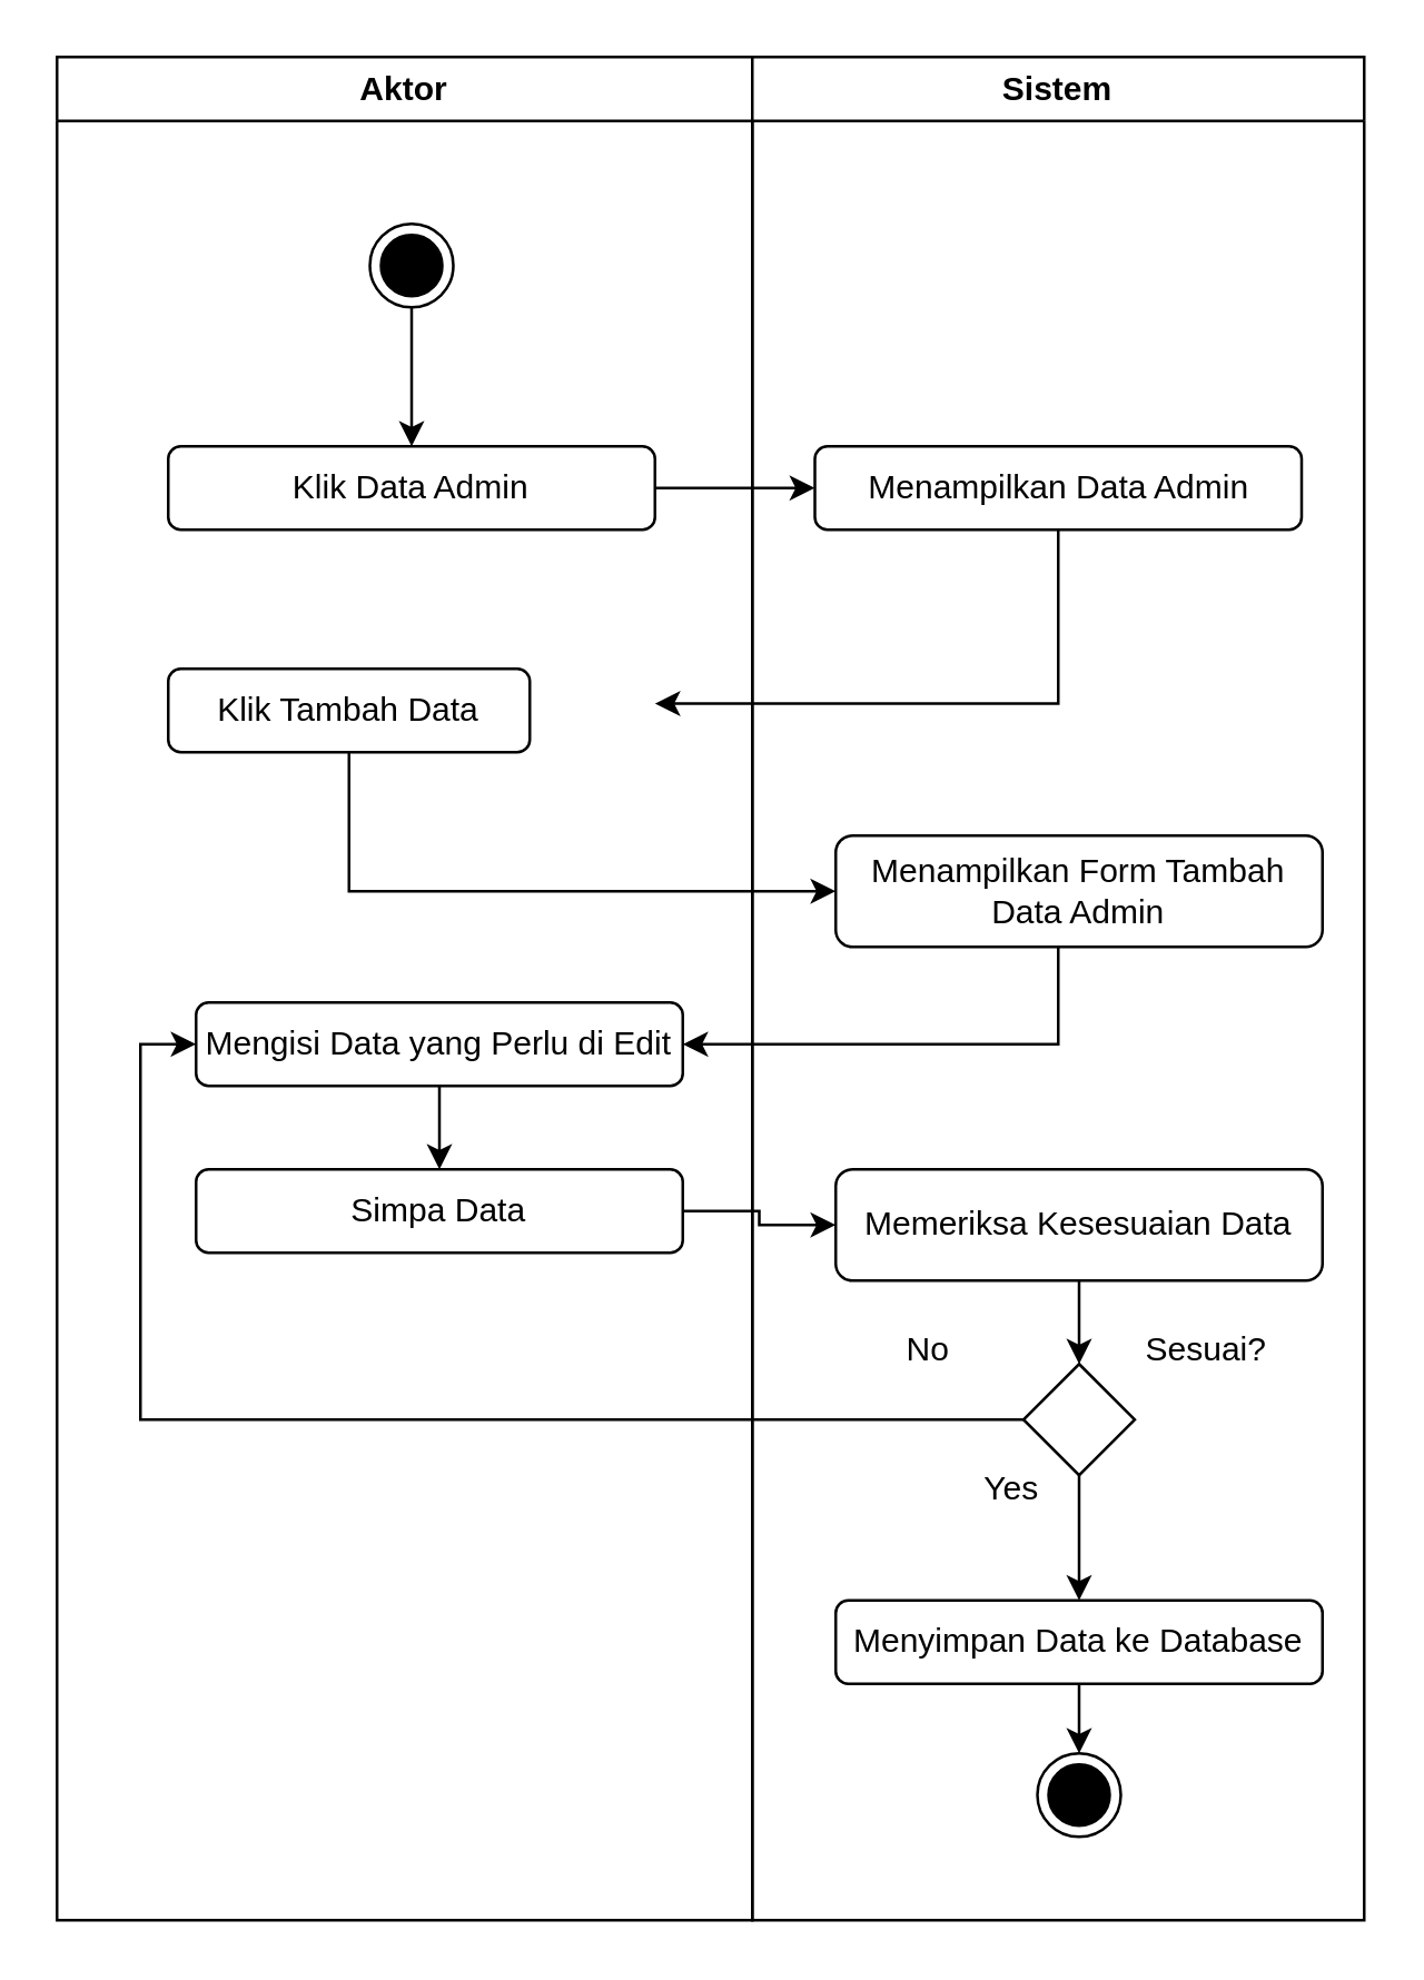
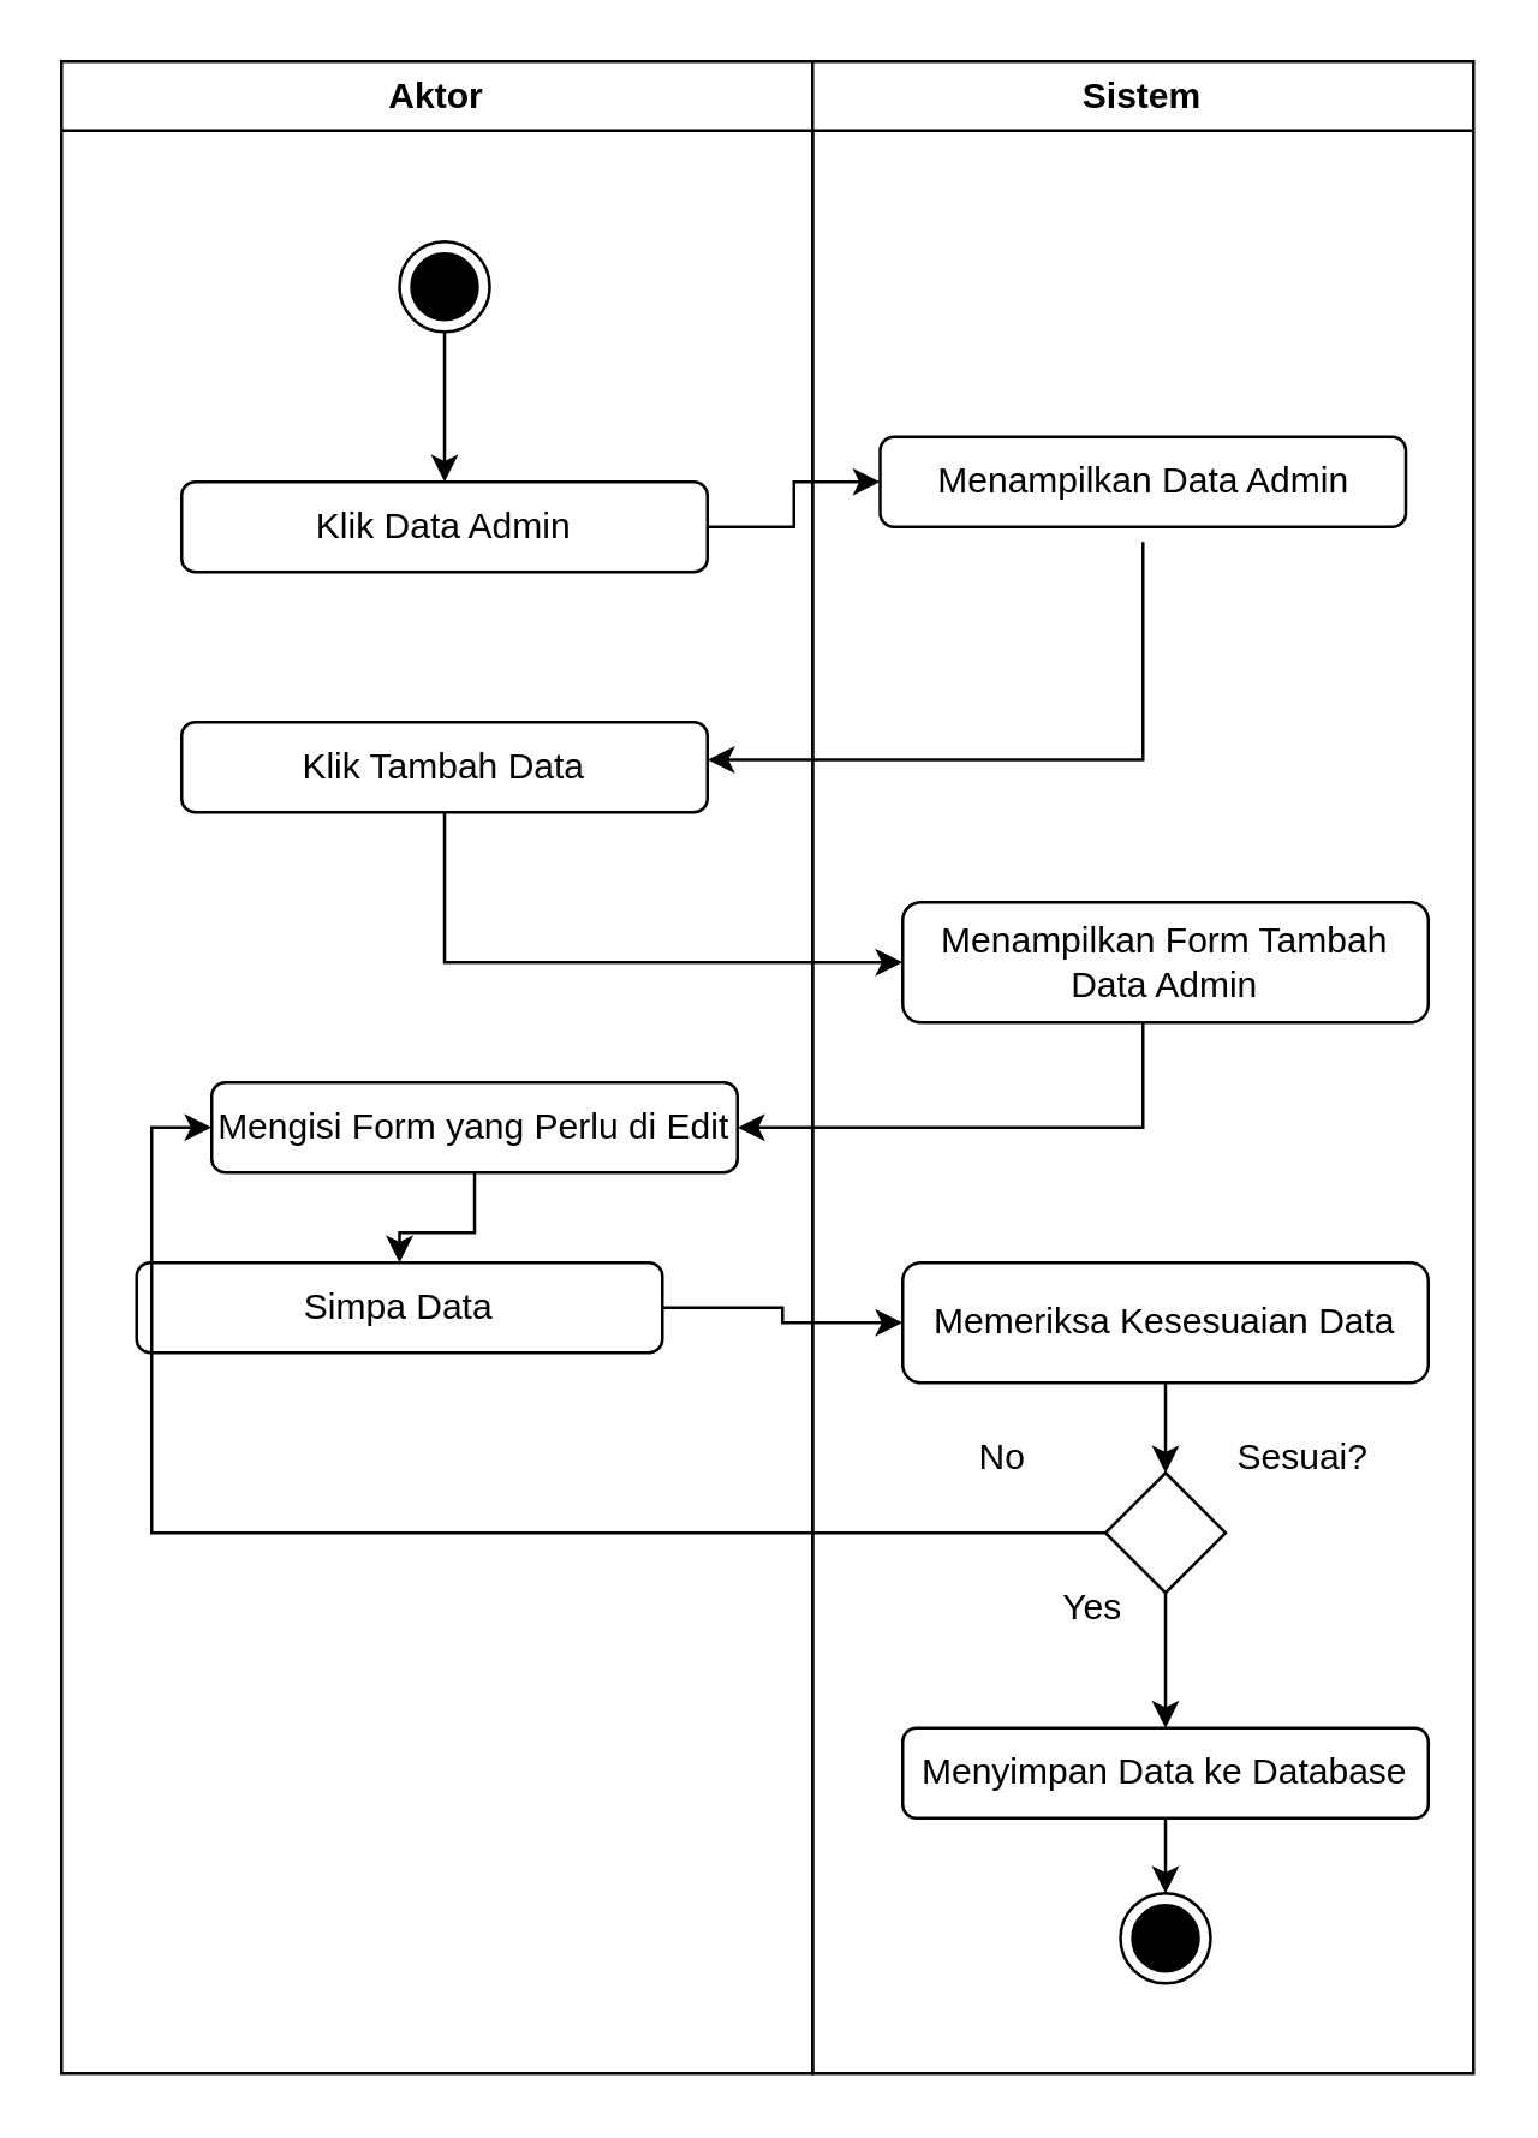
  <mxCell id="0" />
  <mxCell id="1" parent="0" />
  <mxCell id="2" value="Aktor" style="swimlane;whiteSpace=wrap;html=1;" vertex="1" parent="1"><mxGeometry x="20" y="20" width="250" height="670" as="geometry" /></mxCell>
  <mxCell id="3" style="edgeStyle=orthogonalEdgeStyle;rounded=0;orthogonalLoop=1;jettySize=auto;html=1;entryX=0.5;entryY=0;entryDx=0;entryDy=0;" edge="1" parent="2" source="4" target="5"><mxGeometry relative="1" as="geometry" /></mxCell>
  <mxCell id="4" value="" style="ellipse;html=1;shape=endState;fillColor=#000000;strokeColor=#000000;" vertex="1" parent="2"><mxGeometry x="112.5" y="60" width="30" height="30" as="geometry" /></mxCell>
  <mxCell id="5" value="Klik Data Admin" style="rounded=1;whiteSpace=wrap;html=1;" vertex="1" parent="2"><mxGeometry x="40" y="140" width="175" height="30" as="geometry" /></mxCell>
- <mxCell id="6" value="Klik Tambah Data" style="rounded=1;whiteSpace=wrap;html=1;" vertex="1" parent="2"><mxGeometry x="40" y="220" width="130" height="30" as="geometry" /></mxCell>
- <mxCell id="7" value="Simpa Data" style="rounded=1;whiteSpace=wrap;html=1;" vertex="1" parent="2"><mxGeometry x="50" y="400" width="175" height="30" as="geometry" /></mxCell>
+ <mxCell id="6" value="Klik Tambah Data" style="rounded=1;whiteSpace=wrap;html=1;" vertex="1" parent="2"><mxGeometry x="40" y="220" width="175" height="30" as="geometry" /></mxCell>
+ <mxCell id="7" value="Simpa Data" style="rounded=1;whiteSpace=wrap;html=1;" vertex="1" parent="2"><mxGeometry x="25" y="400" width="175" height="30" as="geometry" /></mxCell>
  <mxCell id="8" style="edgeStyle=orthogonalEdgeStyle;rounded=0;orthogonalLoop=1;jettySize=auto;html=1;entryX=1;entryY=0.75;entryDx=0;entryDy=0;" edge="1" parent="2"><mxGeometry relative="1" as="geometry"><mxPoint x="360" y="160" as="sourcePoint" /><mxPoint x="215" y="232.5" as="targetPoint" /><Array as="points"><mxPoint x="360" y="233" /></Array></mxGeometry></mxCell>
  <mxCell id="9" style="edgeStyle=orthogonalEdgeStyle;rounded=0;orthogonalLoop=1;jettySize=auto;html=1;entryX=0.5;entryY=0;entryDx=0;entryDy=0;" edge="1" parent="2" source="10" target="7"><mxGeometry relative="1" as="geometry" /></mxCell>
- <mxCell id="10" value="Mengisi Data yang Perlu di Edit" style="rounded=1;whiteSpace=wrap;html=1;" vertex="1" parent="2"><mxGeometry x="50" y="340" width="175" height="30" as="geometry" /></mxCell>
+ <mxCell id="10" value="Mengisi Form yang Perlu di Edit" style="rounded=1;whiteSpace=wrap;html=1;" vertex="1" parent="2"><mxGeometry x="50" y="340" width="175" height="30" as="geometry" /></mxCell>
  <mxCell id="11" value="Sistem" style="swimlane;whiteSpace=wrap;html=1;" vertex="1" parent="1"><mxGeometry x="270" y="20" width="220" height="670" as="geometry" /></mxCell>
- <mxCell id="12" value="Menampilkan Data Admin" style="rounded=1;whiteSpace=wrap;html=1;" vertex="1" parent="11"><mxGeometry x="22.5" y="140" width="175" height="30" as="geometry" /></mxCell>
+ <mxCell id="12" value="Menampilkan Data Admin" style="rounded=1;whiteSpace=wrap;html=1;" vertex="1" parent="11"><mxGeometry x="22.5" y="125" width="175" height="30" as="geometry" /></mxCell>
  <mxCell id="13" value="Menampilkan Form Tambah Data Admin" style="rounded=1;whiteSpace=wrap;html=1;" vertex="1" parent="11"><mxGeometry x="30" y="280" width="175" height="40" as="geometry" /></mxCell>
  <mxCell id="14" style="edgeStyle=orthogonalEdgeStyle;rounded=0;orthogonalLoop=1;jettySize=auto;html=1;entryX=0.5;entryY=0;entryDx=0;entryDy=0;" edge="1" parent="11" source="15" target="17"><mxGeometry relative="1" as="geometry" /></mxCell>
  <mxCell id="15" value="Memeriksa Kesesuaian Data" style="rounded=1;whiteSpace=wrap;html=1;" vertex="1" parent="11"><mxGeometry x="30" y="400" width="175" height="40" as="geometry" /></mxCell>
  <mxCell id="16" style="edgeStyle=orthogonalEdgeStyle;rounded=0;orthogonalLoop=1;jettySize=auto;html=1;" edge="1" parent="11" source="17" target="19"><mxGeometry relative="1" as="geometry" /></mxCell>
  <mxCell id="17" value="" style="rhombus;whiteSpace=wrap;html=1;" vertex="1" parent="11"><mxGeometry x="97.5" y="470" width="40" height="40" as="geometry" /></mxCell>
  <mxCell id="18" style="edgeStyle=orthogonalEdgeStyle;rounded=0;orthogonalLoop=1;jettySize=auto;html=1;" edge="1" parent="11" source="19" target="20"><mxGeometry relative="1" as="geometry" /></mxCell>
  <mxCell id="19" value="Menyimpan Data ke Database" style="rounded=1;whiteSpace=wrap;html=1;" vertex="1" parent="11"><mxGeometry x="30" y="555" width="175" height="30" as="geometry" /></mxCell>
  <mxCell id="20" value="" style="ellipse;html=1;shape=endState;fillColor=#000000;strokeColor=#000000;" vertex="1" parent="11"><mxGeometry x="102.5" y="610" width="30" height="30" as="geometry" /></mxCell>
  <mxCell id="21" value="Yes" style="text;html=1;align=center;verticalAlign=middle;resizable=0;points=[];autosize=1;strokeColor=none;fillColor=none;" vertex="1" parent="11"><mxGeometry x="72.5" y="500" width="40" height="30" as="geometry" /></mxCell>
  <mxCell id="22" value="No" style="text;html=1;align=center;verticalAlign=middle;resizable=0;points=[];autosize=1;strokeColor=none;fillColor=none;" vertex="1" parent="11"><mxGeometry x="42.5" y="450" width="40" height="30" as="geometry" /></mxCell>
  <mxCell id="23" value="Sesuai?" style="text;html=1;align=center;verticalAlign=middle;resizable=0;points=[];autosize=1;strokeColor=none;fillColor=none;" vertex="1" parent="11"><mxGeometry x="127.5" y="450" width="70" height="30" as="geometry" /></mxCell>
  <mxCell id="24" style="edgeStyle=orthogonalEdgeStyle;rounded=0;orthogonalLoop=1;jettySize=auto;html=1;exitX=1;exitY=0.5;exitDx=0;exitDy=0;entryX=0;entryY=0.5;entryDx=0;entryDy=0;" edge="1" parent="1" source="5" target="12"><mxGeometry relative="1" as="geometry" /></mxCell>
  <mxCell id="25" style="edgeStyle=orthogonalEdgeStyle;rounded=0;orthogonalLoop=1;jettySize=auto;html=1;exitX=0.5;exitY=1;exitDx=0;exitDy=0;entryX=0;entryY=0.5;entryDx=0;entryDy=0;" edge="1" parent="1" source="6" target="13"><mxGeometry relative="1" as="geometry" /></mxCell>
  <mxCell id="26" style="edgeStyle=orthogonalEdgeStyle;rounded=0;orthogonalLoop=1;jettySize=auto;html=1;entryX=0;entryY=0.5;entryDx=0;entryDy=0;" edge="1" parent="1" source="17" target="10"><mxGeometry relative="1" as="geometry" /></mxCell>
  <mxCell id="27" style="edgeStyle=orthogonalEdgeStyle;rounded=0;orthogonalLoop=1;jettySize=auto;html=1;entryX=0;entryY=0.5;entryDx=0;entryDy=0;" edge="1" parent="1" source="7" target="15"><mxGeometry relative="1" as="geometry" /></mxCell>
  <mxCell id="28" style="edgeStyle=orthogonalEdgeStyle;rounded=0;orthogonalLoop=1;jettySize=auto;html=1;entryX=1;entryY=0.5;entryDx=0;entryDy=0;" edge="1" parent="1" source="13" target="10"><mxGeometry relative="1" as="geometry"><Array as="points"><mxPoint x="380" y="375" /></Array></mxGeometry></mxCell>
